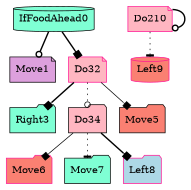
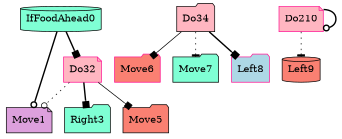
  digraph {
    node [color=black fillcolor=aquamarine shape=folder style=filled]
    edge [arrowhead=box style=bold]
    IfFoodAhead0 [shape=cylinder]
    Move1 [fillcolor=plum shape=note]
    Do32 [color=deeppink fillcolor=lightpink shape=note]
    Right3
    Do34 [fillcolor=lightpink]
    Move5 [fillcolor=salmon]
    Move6 [color=deeppink fillcolor=salmon]
    Move7
    Left8 [color=deeppink fillcolor=lightblue]
    Do210 [color=deeppink fillcolor=lightpink shape=note]
-   Left9 [color=deeppink fillcolor=salmon shape=cylinder]
+   Left9 [fillcolor=salmon shape=cylinder]
    IfFoodAhead0 -> Move1 [arrowhead=odot]
    IfFoodAhead0 -> Do32
    Do32 -> Right3
-   Do32 -> Do34 [arrowhead=odot style=dotted]
+   Do32 -> Move1 [arrowhead=odot style=dotted]
    Do32 -> Move5 [style=solid]
    Do34 -> Move6 [style=solid]
    Do34 -> Move7 [arrowhead=tee style=dotted]
    Do34 -> Left8
    Do210 -> Do210 [arrowhead=odot]
    Do210 -> Left9 [arrowhead=tee style=dotted]
  }
